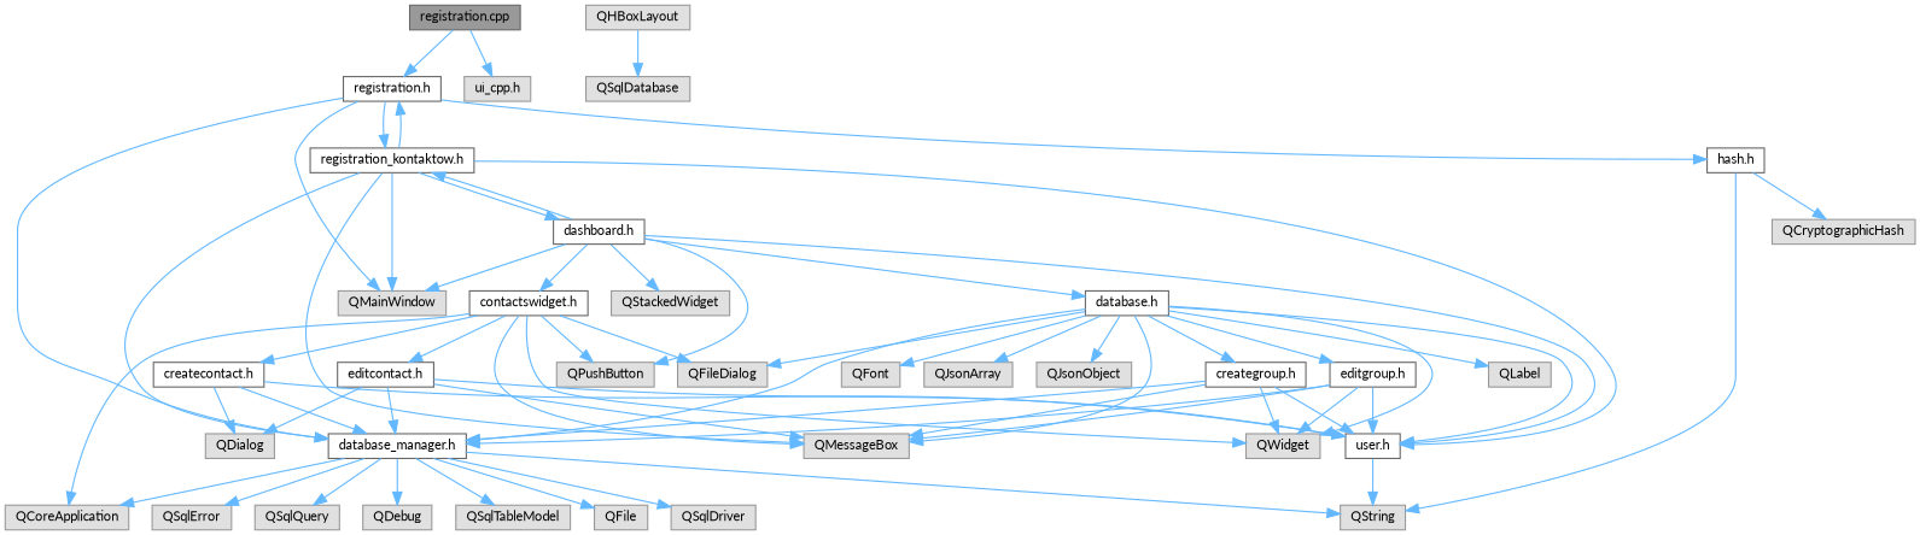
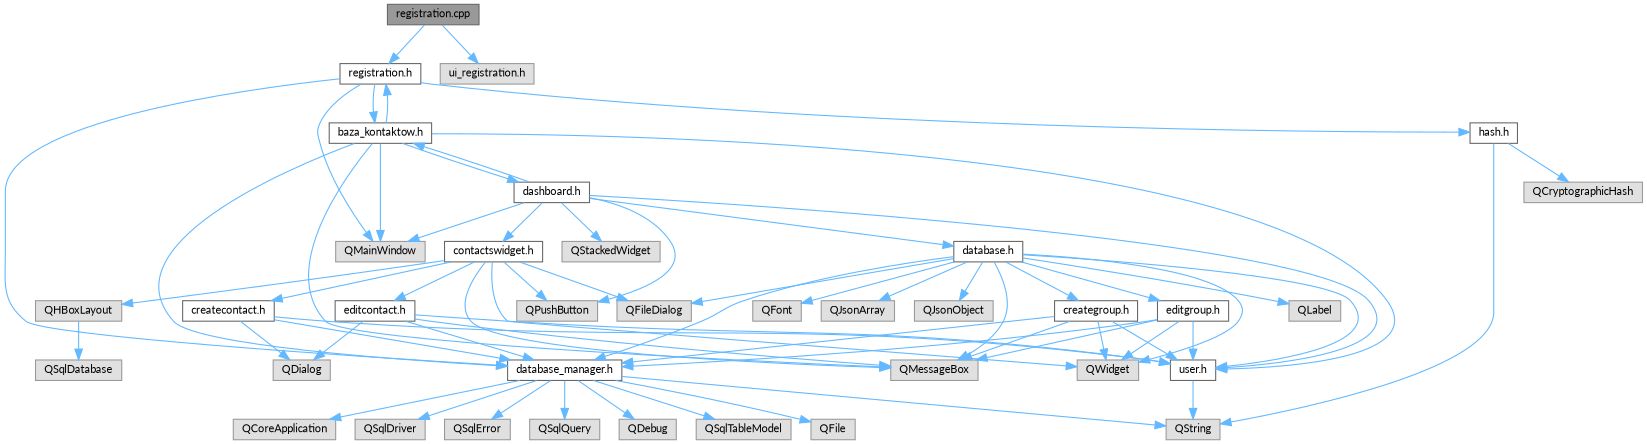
  digraph {
    fontname=Lato
    node [color=grey60 fillcolor="#E0E0E0" fontname=Lato fontsize=10 shape=box style=filled]
    edge [color=steelblue1 fontname=Lato fontsize=10 labelfontname=Helvetica labelfontsize=10 style=solid]
    n1 [color=gray40 fillcolor=grey60 fontcolor=black height=0.2 label="registration.cpp" width=0.4]
    n2 [color=grey40 fillcolor=white height=0.2 label="registration.h" width=0.4]
-   n3 [height=0.2 label="ui_cpp.h" width=0.4]
+   n3 [height=0.2 label="ui_registration.h" width=0.4]
    n4 [height=0.2 label=QMainWindow width=0.4]
-   n5 [color=grey40 fillcolor=white height=0.2 label="registration_kontaktow.h" width=0.4]
+   n5 [color=grey40 fillcolor=white height=0.2 label="baza_kontaktow.h" width=0.4]
    n6 [color=grey40 fillcolor=white height=0.2 label="database_manager.h" width=0.4]
    n7 [color=grey40 fillcolor=white height=0.2 label="hash.h" width=0.4]
    n8 [height=0.2 label=QMessageBox width=0.4]
    n9 [color=grey40 fillcolor=white height=0.2 label="dashboard.h" width=0.4]
    n10 [color=grey40 fillcolor=white height=0.2 label="user.h" width=0.4]
    n11 [height=0.2 label=QString width=0.4]
    n12 [height=0.2 label=QCoreApplication width=0.4]
    n13 [height=0.2 label=QSqlDriver width=0.4]
    n14 [height=0.2 label=QSqlError width=0.4]
    n15 [height=0.2 label=QSqlQuery width=0.4]
    n16 [height=0.2 label=QDebug width=0.4]
    n17 [height=0.2 label=QSqlTableModel width=0.4]
    n18 [height=0.2 label=QFile width=0.4]
    n19 [height=0.2 label=QCryptographicHash width=0.4]
    n20 [height=0.2 label=QStackedWidget width=0.4]
    n21 [height=0.2 label=QPushButton width=0.4]
    n22 [color=grey40 fillcolor=white height=0.2 label="contactswidget.h" width=0.4]
    n23 [color=grey40 fillcolor=white height=0.2 label="database.h" width=0.4]
    n24 [height=0.2 label=QWidget width=0.4]
    n25 [height=0.2 label=QHBoxLayout width=0.4]
    n26 [height=0.2 label=QFileDialog width=0.4]
    n27 [color=grey40 fillcolor=white height=0.2 label="createcontact.h" width=0.4]
    n28 [color=grey40 fillcolor=white height=0.2 label="editcontact.h" width=0.4]
    n29 [height=0.2 label=QLabel width=0.4]
    n30 [height=0.2 label=QFont width=0.4]
    n31 [height=0.2 label=QJsonArray width=0.4]
    n32 [height=0.2 label=QJsonObject width=0.4]
    n33 [color=grey40 fillcolor=white height=0.2 label="creategroup.h" width=0.4]
    n34 [color=grey40 fillcolor=white height=0.2 label="editgroup.h" width=0.4]
    n35 [height=0.2 label=QSqlDatabase width=0.4]
    n36 [height=0.2 label=QDialog width=0.4]
    n1 -> n2
    n1 -> n3
    n2 -> n4
    n2 -> n5
    n2 -> n6
    n2 -> n7
    n5 -> n2
    n5 -> n4
    n5 -> n6
    n5 -> n8
    n5 -> n9
    n5 -> n10
    n6 -> n11
    n6 -> n12
    n6 -> n13
    n6 -> n14
    n6 -> n15
    n6 -> n16
    n6 -> n17
    n6 -> n18
    n7 -> n11
    n7 -> n19
    n9 -> n4
    n9 -> n5
    n9 -> n10
    n9 -> n20
    n9 -> n21
    n9 -> n22
    n9 -> n23
    n10 -> n11
    n22 -> n8
    n22 -> n21
    n22 -> n24
-   n22 -> n12
+   n22 -> n25
    n22 -> n26
    n22 -> n27
    n22 -> n28
    n23 -> n6
    n23 -> n8
    n23 -> n10
    n23 -> n24
    n23 -> n26
    n23 -> n29
    n23 -> n30
    n23 -> n31
    n23 -> n32
    n23 -> n33
    n23 -> n34
    n25 -> n35
    n27 -> n6
    n27 -> n10
    n27 -> n36
    n28 -> n6
    n28 -> n8
    n28 -> n10
    n28 -> n36
    n33 -> n6
    n33 -> n8
    n33 -> n10
    n33 -> n24
    n34 -> n6
    n34 -> n8
    n34 -> n10
    n34 -> n24
  }
